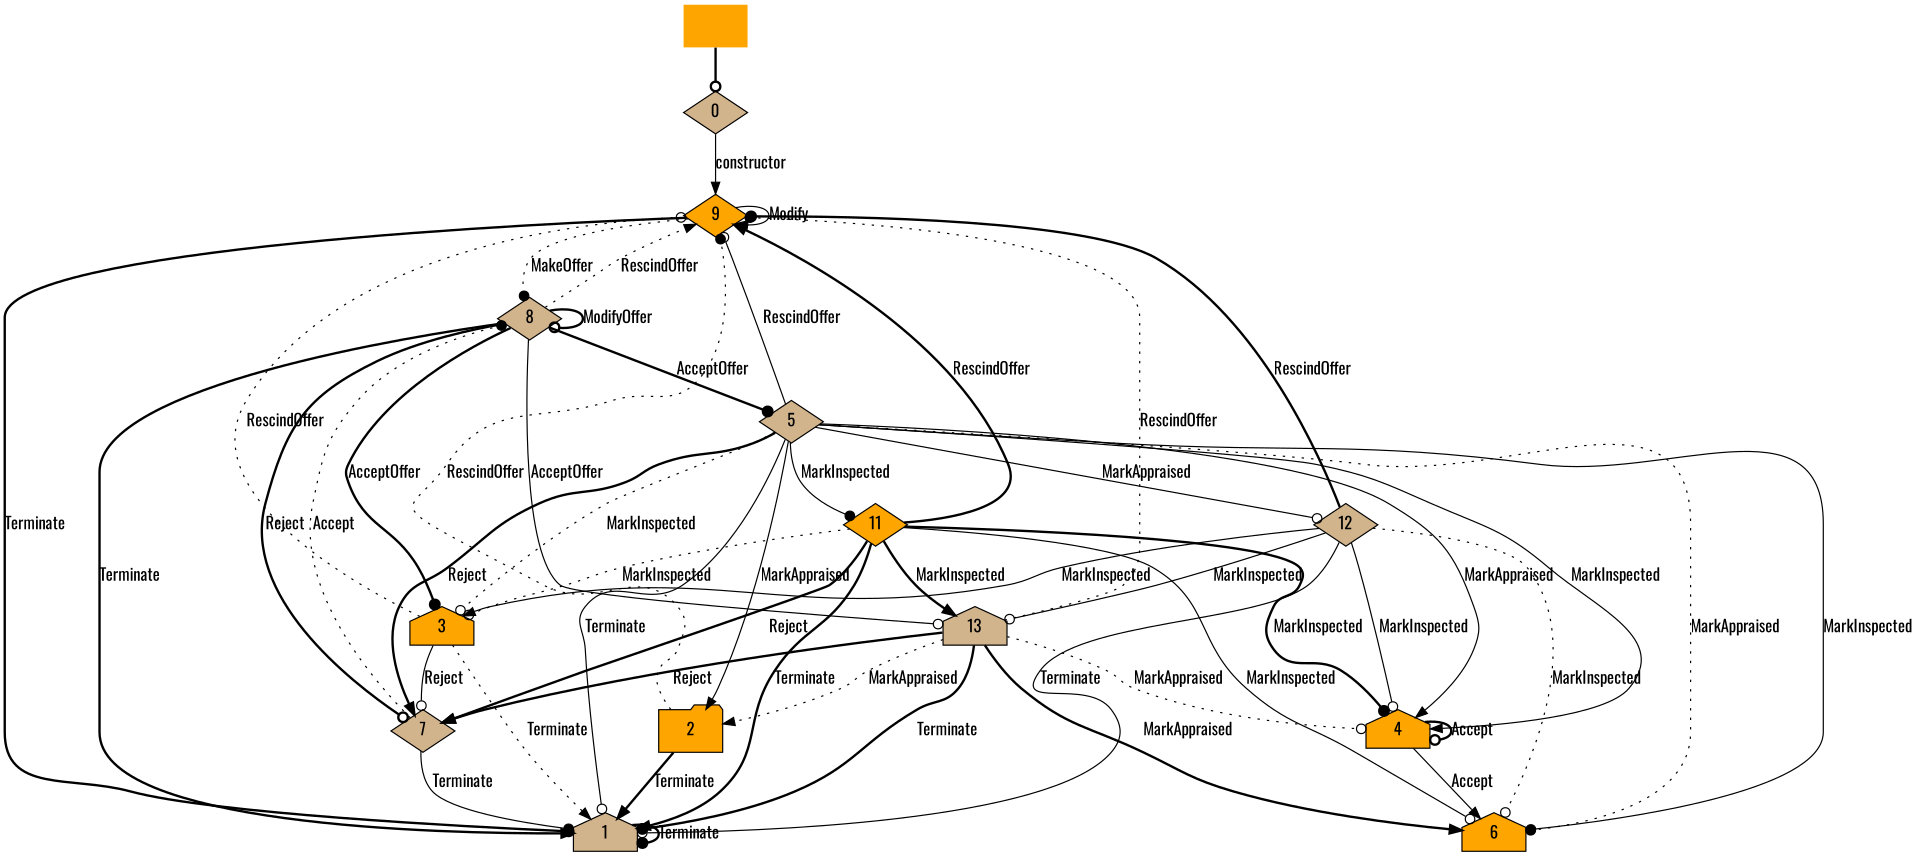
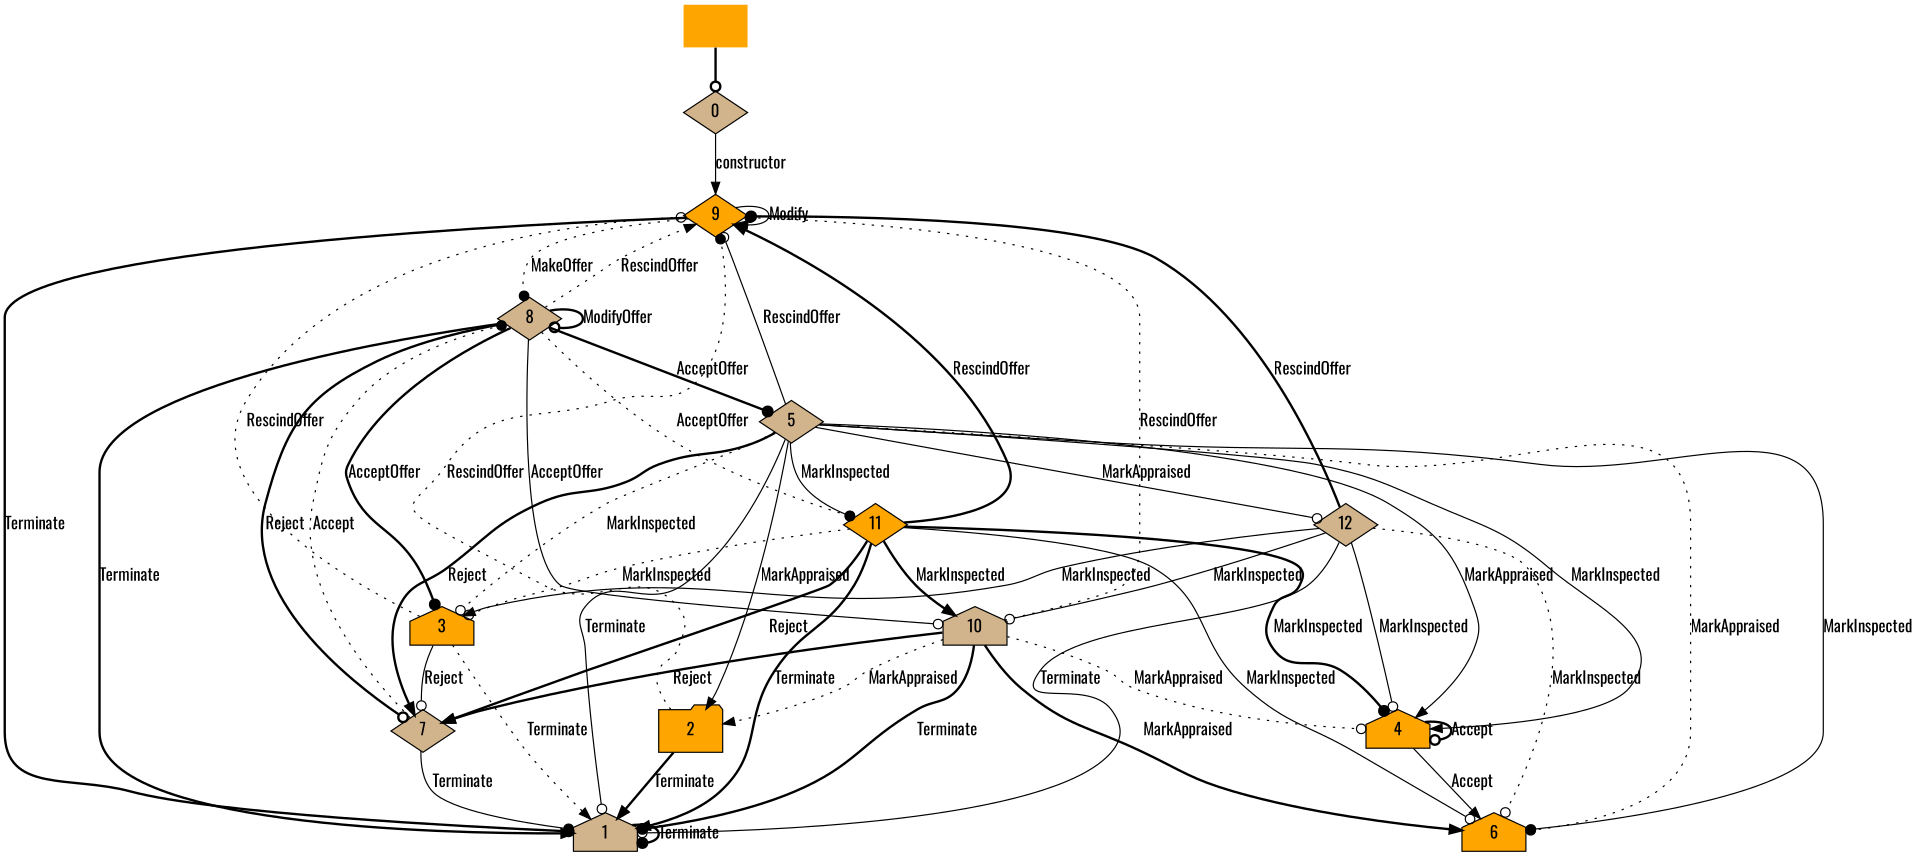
  digraph {
    fontname=Oswald
    rankdir=TB
    node [fillcolor=orange fontname=Oswald shape=diamond style=filled]
    edge [arrowhead=normal fontname=Oswald style=bold]
    "" [shape=plaintext]
    n2 [fillcolor=tan label=0]
    n3 [label=9]
    n4 [label=4 shape=house]
    n5 [label=6 shape=house]
-   n6 [fillcolor=tan label=13 shape=house]
+   n6 [fillcolor=tan label=10 shape=house]
    n7 [fillcolor=tan label=7]
    n8 [label=2 shape=folder]
    n9 [fillcolor=tan label=1 shape=house]
    n10 [fillcolor=tan label=8]
    n11 [fillcolor=tan label=12]
    n12 [label=3 shape=house]
    n13 [fillcolor=tan label=5]
    n14 [label=11]
    "" -> n2 [arrowhead=odot]
    n2 -> n3 [label=constructor style=solid]
    n3 -> n3 [label=Modify style=solid]
    n3 -> n9 [arrowhead=dot label=Terminate]
    n3 -> n10 [arrowhead=dot label=MakeOffer style=dotted]
    n4 -> n4 [arrowhead=odot label=Accept]
    n4 -> n5 [label=Accept style=solid]
    n6 -> n3 [arrowhead=dot label=RescindOffer style=dotted]
    n6 -> n4 [arrowhead=odot label=MarkAppraised style=dotted]
    n6 -> n5 [label=MarkAppraised]
    n6 -> n7 [label=Reject]
    n6 -> n8 [label=MarkAppraised style=dotted]
    n6 -> n9 [arrowhead=dot label=Terminate]
    n7 -> n9 [arrowhead=dot label=Terminate style=solid]
    n7 -> n10 [arrowhead=dot label=Accept style=dotted]
    n8 -> n3 [arrowhead=dot label=RescindOffer style=dotted]
    n8 -> n9 [label=Terminate]
    n9 -> n9 [arrowhead=dot label=Terminate]
    n10 -> n3 [label=RescindOffer style=dotted]
    n10 -> n6 [arrowhead=odot label=AcceptOffer style=solid]
    n10 -> n7 [arrowhead=odot label=Reject]
    n10 -> n9 [label=Terminate]
    n10 -> n10 [arrowhead=odot label=ModifyOffer]
    n10 -> n12 [arrowhead=dot label=AcceptOffer]
    n10 -> n13 [arrowhead=dot label=AcceptOffer]
+   n10 -> n14 [arrowhead=dot label=AcceptOffer style=dotted]
    n11 -> n3 [arrowhead=dot label=RescindOffer]
    n11 -> n4 [arrowhead=odot label=MarkInspected style=solid]
    n11 -> n5 [arrowhead=odot label=MarkInspected style=dotted]
    n11 -> n6 [arrowhead=odot label=MarkInspected style=solid]
    n11 -> n9 [arrowhead=odot label=Terminate style=solid]
    n11 -> n12 [label=MarkInspected style=solid]
    n12 -> n3 [arrowhead=odot label=RescindOffer style=dotted]
    n12 -> n7 [arrowhead=odot label=Reject style=solid]
    n12 -> n9 [label=Terminate style=dotted]
    n13 -> n3 [arrowhead=odot label=RescindOffer style=solid]
    n13 -> n4 [label=MarkAppraised style=solid]
    n13 -> n4 [label=MarkInspected style=solid]
    n13 -> n5 [arrowhead=dot label=MarkAppraised style=dotted]
    n13 -> n5 [arrowhead=dot label=MarkInspected style=solid]
    n13 -> n7 [label=Reject]
    n13 -> n8 [label=MarkAppraised style=solid]
    n13 -> n9 [arrowhead=odot label=Terminate style=solid]
    n13 -> n11 [arrowhead=odot label=MarkAppraised style=solid]
    n13 -> n12 [arrowhead=odot label=MarkInspected style=dotted]
    n13 -> n14 [arrowhead=dot label=MarkInspected style=solid]
    n14 -> n3 [label=RescindOffer]
    n14 -> n4 [arrowhead=dot label=MarkInspected]
    n14 -> n5 [arrowhead=odot label=MarkInspected style=solid]
    n14 -> n6 [label=MarkInspected]
    n14 -> n7 [label=Reject]
    n14 -> n9 [label=Terminate]
    n14 -> n12 [arrowhead=odot label=MarkInspected style=dotted]
  }
